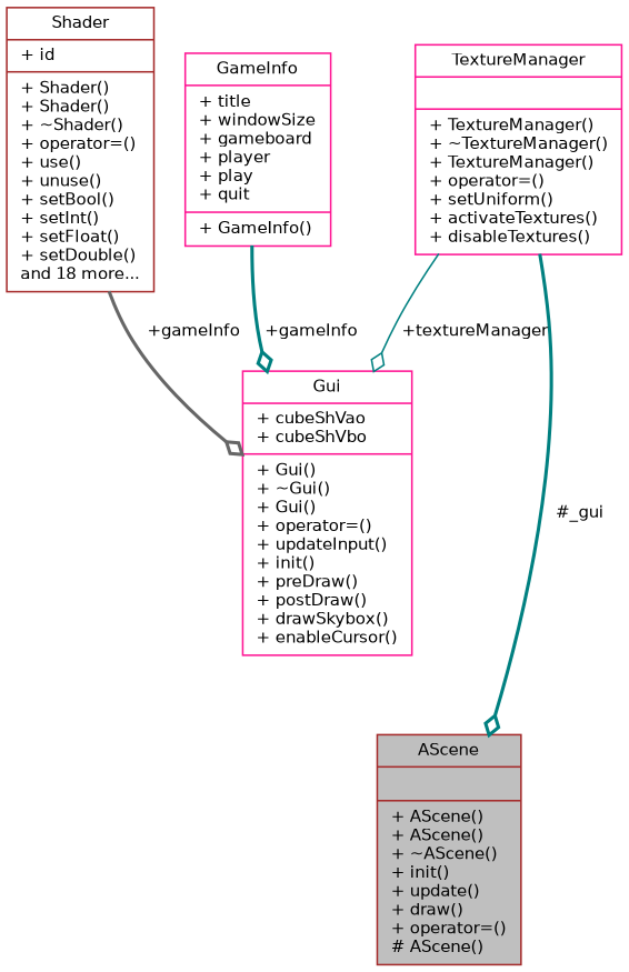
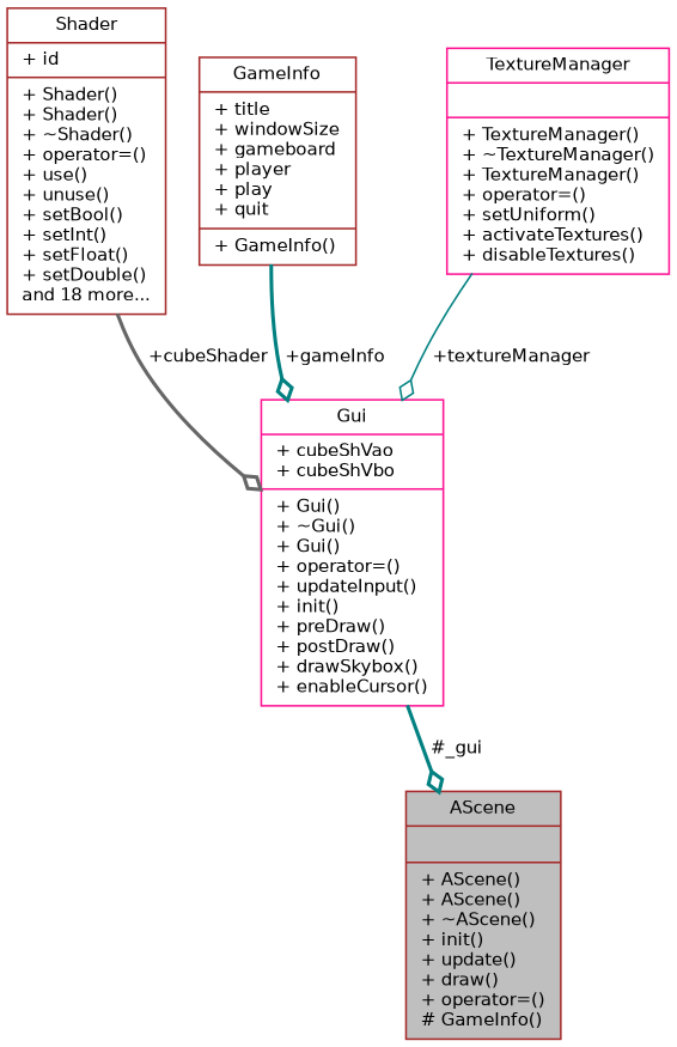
  digraph {
    node [color=deeppink fillcolor=white fontname=Helvetica fontsize=10 shape=record style=filled]
    edge [arrowhead=odiamond color=teal fontname=Helvetica fontsize=10 labelfontname=Helvetica labelfontsize=10 style=bold]
-   n1 [color=brown fillcolor=grey75 fontcolor=black height=0.2 label="{AScene\n||+ AScene()\l+ AScene()\l+ ~AScene()\l+ init()\l+ update()\l+ draw()\l+ operator=()\l# AScene()\l}" width=0.4]
+   n1 [color=brown fillcolor=grey75 fontcolor=black height=0.2 label="{AScene\n||+ AScene()\l+ AScene()\l+ ~AScene()\l+ init()\l+ update()\l+ draw()\l+ operator=()\l# GameInfo()\l}" width=0.4]
    n2 [height=0.2 label="{Gui\n|+ cubeShVao\l+ cubeShVbo\l|+ Gui()\l+ ~Gui()\l+ Gui()\l+ operator=()\l+ updateInput()\l+ init()\l+ preDraw()\l+ postDraw()\l+ drawSkybox()\l+ enableCursor()\l}" width=0.4]
    n3 [color=brown height=0.2 label="{Shader\n|+ id\l|+ Shader()\l+ Shader()\l+ ~Shader()\l+ operator=()\l+ use()\l+ unuse()\l+ setBool()\l+ setInt()\l+ setFloat()\l+ setDouble()\land 18 more...\l}" width=0.4]
    n4 [height=0.2 label="{TextureManager\n||+ TextureManager()\l+ ~TextureManager()\l+ TextureManager()\l+ operator=()\l+ setUniform()\l+ activateTextures()\l+ disableTextures()\l}" width=0.4]
-   n5 [height=0.2 label="{GameInfo\n|+ title\l+ windowSize\l+ gameboard\l+ player\l+ play\l+ quit\l|+ GameInfo()\l}" width=0.4]
-   n4 -> n1 [label=" #_gui"]
-   n3 -> n2 [color=gray40 label=" +gameInfo"]
+   n5 [color=brown height=0.2 label="{GameInfo\n|+ title\l+ windowSize\l+ gameboard\l+ player\l+ play\l+ quit\l|+ GameInfo()\l}" width=0.4]
+   n2 -> n1 [label=" #_gui"]
+   n3 -> n2 [color=gray40 label=" +cubeShader"]
    n4 -> n2 [label=" +textureManager" style=solid]
    n5 -> n2 [label=" +gameInfo"]
  }
